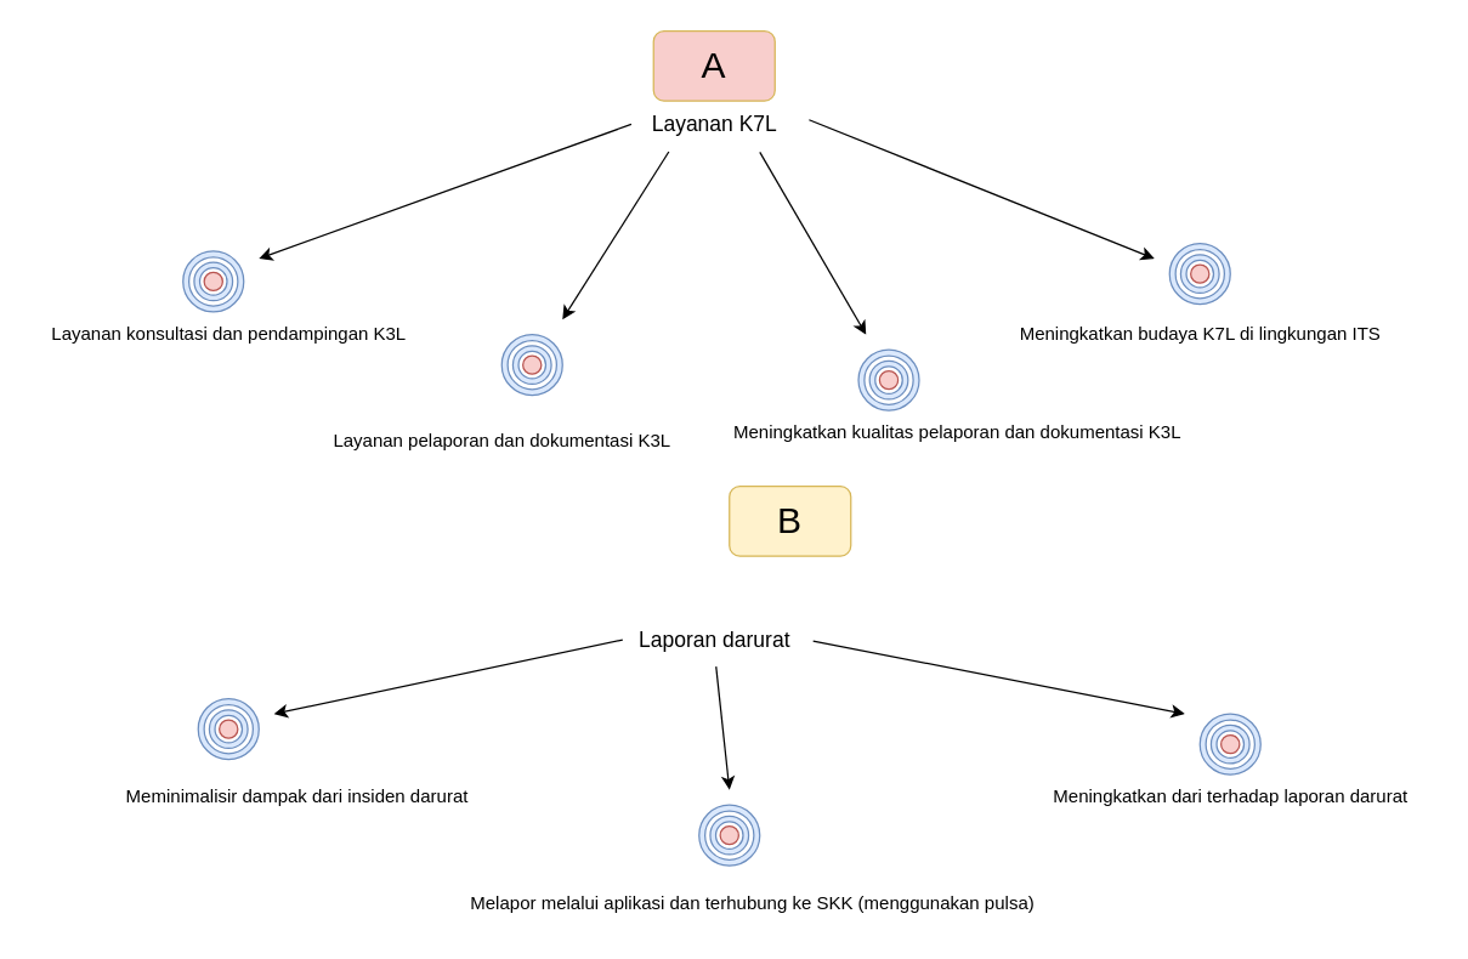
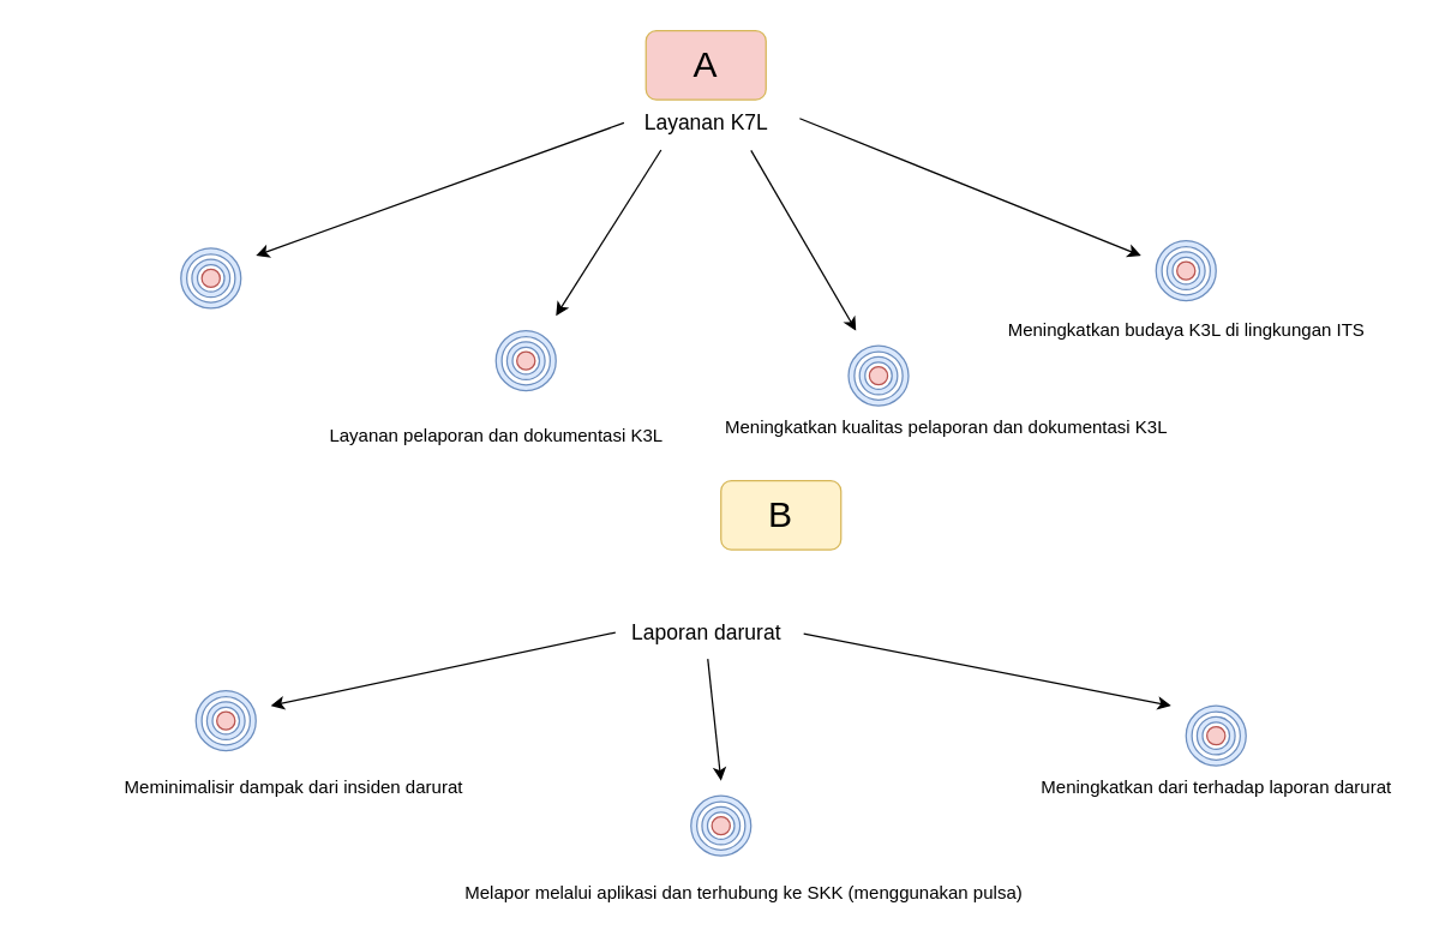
  <mxCell id="0" />
  <mxCell id="1" parent="0" />
  <mxCell id="2" value="A" style="rounded=1;whiteSpace=wrap;html=1;fillColor=#f8cecc;strokeColor=#d6b656;fontSize=24;" vertex="1" parent="1"><mxGeometry x="430" y="20" width="80" height="46" as="geometry" /></mxCell>
  <mxCell id="3" value="Layanan K7L" style="text;html=1;align=center;verticalAlign=middle;resizable=0;points=[];autosize=1;strokeColor=none;fillColor=none;fontSize=14;" vertex="1" parent="1"><mxGeometry x="415" y="66" width="110" height="30" as="geometry" /></mxCell>
  <mxCell id="4" value="" style="group" vertex="1" connectable="0" parent="1"><mxGeometry x="330.003" y="220" width="40" height="40" as="geometry" /></mxCell>
  <mxCell id="5" value="" style="verticalLabelPosition=bottom;verticalAlign=top;html=1;shape=mxgraph.basic.donut;dx=3.9;fillColor=#dae8fc;strokeColor=#6c8ebf;" vertex="1" parent="4"><mxGeometry width="40" height="40" as="geometry" /></mxCell>
  <mxCell id="6" value="" style="verticalLabelPosition=bottom;verticalAlign=top;html=1;shape=mxgraph.basic.donut;dx=3.68;fillColor=#dae8fc;strokeColor=#6c8ebf;" vertex="1" parent="4"><mxGeometry x="7.333" y="7.333" width="25.333" height="25.333" as="geometry" /></mxCell>
  <mxCell id="7" value="" style="verticalLabelPosition=bottom;verticalAlign=top;html=1;shape=mxgraph.basic.donut;dx=6.09;fillColor=#f8cecc;strokeColor=#b85450;" vertex="1" parent="4"><mxGeometry x="13.917" y="13.92" width="12.17" height="12.17" as="geometry" /></mxCell>
- <mxCell id="8" value="Layanan konsultasi dan pendampingan K3L" style="text;html=1;align=center;verticalAlign=middle;resizable=0;points=[];autosize=1;strokeColor=none;fillColor=none;" vertex="1" parent="1"><mxGeometry x="20" y="205" width="260" height="30" as="geometry" /></mxCell>
  <mxCell id="9" value="" style="group" vertex="1" connectable="0" parent="1"><mxGeometry x="120.003" y="165" width="40" height="40" as="geometry" /></mxCell>
  <mxCell id="10" value="" style="verticalLabelPosition=bottom;verticalAlign=top;html=1;shape=mxgraph.basic.donut;dx=3.9;fillColor=#dae8fc;strokeColor=#6c8ebf;" vertex="1" parent="9"><mxGeometry width="40" height="40" as="geometry" /></mxCell>
  <mxCell id="11" value="" style="verticalLabelPosition=bottom;verticalAlign=top;html=1;shape=mxgraph.basic.donut;dx=3.68;fillColor=#dae8fc;strokeColor=#6c8ebf;" vertex="1" parent="9"><mxGeometry x="7.333" y="7.333" width="25.333" height="25.333" as="geometry" /></mxCell>
  <mxCell id="12" value="" style="verticalLabelPosition=bottom;verticalAlign=top;html=1;shape=mxgraph.basic.donut;dx=6.09;fillColor=#f8cecc;strokeColor=#b85450;" vertex="1" parent="9"><mxGeometry x="13.917" y="13.92" width="12.17" height="12.17" as="geometry" /></mxCell>
  <mxCell id="13" value="Layanan pelaporan dan dokumentasi K3L" style="text;html=1;align=center;verticalAlign=middle;resizable=0;points=[];autosize=1;strokeColor=none;fillColor=none;" vertex="1" parent="1"><mxGeometry x="210" y="275" width="240" height="30" as="geometry" /></mxCell>
  <mxCell id="14" value="B" style="rounded=1;whiteSpace=wrap;html=1;fillColor=#fff2cc;strokeColor=#d6b656;fontSize=24;" vertex="1" parent="1"><mxGeometry x="480" y="320" width="80" height="46" as="geometry" /></mxCell>
  <mxCell id="15" value="Laporan darurat" style="text;html=1;align=center;verticalAlign=middle;resizable=0;points=[];autosize=1;strokeColor=none;fillColor=none;fontSize=14;" vertex="1" parent="1"><mxGeometry x="410" y="406" width="120" height="30" as="geometry" /></mxCell>
  <mxCell id="16" value="" style="group" vertex="1" connectable="0" parent="1"><mxGeometry x="770.003" y="160" width="40" height="40" as="geometry" /></mxCell>
  <mxCell id="17" value="" style="verticalLabelPosition=bottom;verticalAlign=top;html=1;shape=mxgraph.basic.donut;dx=3.9;fillColor=#dae8fc;strokeColor=#6c8ebf;" vertex="1" parent="16"><mxGeometry width="40" height="40" as="geometry" /></mxCell>
  <mxCell id="18" value="" style="verticalLabelPosition=bottom;verticalAlign=top;html=1;shape=mxgraph.basic.donut;dx=3.68;fillColor=#dae8fc;strokeColor=#6c8ebf;" vertex="1" parent="16"><mxGeometry x="7.333" y="7.333" width="25.333" height="25.333" as="geometry" /></mxCell>
  <mxCell id="19" value="" style="verticalLabelPosition=bottom;verticalAlign=top;html=1;shape=mxgraph.basic.donut;dx=6.09;fillColor=#f8cecc;strokeColor=#b85450;" vertex="1" parent="16"><mxGeometry x="13.917" y="13.92" width="12.17" height="12.17" as="geometry" /></mxCell>
  <mxCell id="20" value="" style="group" vertex="1" connectable="0" parent="1"><mxGeometry x="565.003" y="230" width="40" height="40" as="geometry" /></mxCell>
  <mxCell id="21" value="" style="verticalLabelPosition=bottom;verticalAlign=top;html=1;shape=mxgraph.basic.donut;dx=3.9;fillColor=#dae8fc;strokeColor=#6c8ebf;" vertex="1" parent="20"><mxGeometry width="40" height="40" as="geometry" /></mxCell>
  <mxCell id="22" value="" style="verticalLabelPosition=bottom;verticalAlign=top;html=1;shape=mxgraph.basic.donut;dx=3.68;fillColor=#dae8fc;strokeColor=#6c8ebf;" vertex="1" parent="20"><mxGeometry x="7.333" y="7.333" width="25.333" height="25.333" as="geometry" /></mxCell>
  <mxCell id="23" value="" style="verticalLabelPosition=bottom;verticalAlign=top;html=1;shape=mxgraph.basic.donut;dx=6.09;fillColor=#f8cecc;strokeColor=#b85450;" vertex="1" parent="20"><mxGeometry x="13.917" y="13.92" width="12.17" height="12.17" as="geometry" /></mxCell>
  <mxCell id="24" value="Meningkatkan kualitas pelaporan dan dokumentasi K3L" style="text;html=1;align=center;verticalAlign=middle;resizable=0;points=[];autosize=1;strokeColor=none;fillColor=none;" vertex="1" parent="1"><mxGeometry x="470" y="270" width="320" height="30" as="geometry" /></mxCell>
- <mxCell id="25" value="Meningkatkan budaya K7L di lingkungan ITS" style="text;html=1;align=center;verticalAlign=middle;resizable=0;points=[];autosize=1;strokeColor=none;fillColor=none;" vertex="1" parent="1"><mxGeometry x="660" y="205" width="260" height="30" as="geometry" /></mxCell>
+ <mxCell id="25" value="Meningkatkan budaya K3L di lingkungan ITS" style="text;html=1;align=center;verticalAlign=middle;resizable=0;points=[];autosize=1;strokeColor=none;fillColor=none;" vertex="1" parent="1"><mxGeometry x="660" y="205" width="260" height="30" as="geometry" /></mxCell>
  <mxCell id="26" value="Meminimalisir dampak dari insiden darurat" style="text;html=1;align=center;verticalAlign=middle;resizable=0;points=[];autosize=1;strokeColor=none;fillColor=none;" vertex="1" parent="1"><mxGeometry x="70" y="510" width="250" height="30" as="geometry" /></mxCell>
  <mxCell id="27" value="Meningkatkan dari terhadap laporan darurat" style="text;html=1;align=center;verticalAlign=middle;resizable=0;points=[];autosize=1;strokeColor=none;fillColor=none;" vertex="1" parent="1"><mxGeometry x="675" y="510" width="270" height="30" as="geometry" /></mxCell>
  <mxCell id="28" value="Melapor melalui aplikasi dan terhubung ke SKK (menggunakan pulsa)" style="text;html=1;align=center;verticalAlign=middle;resizable=0;points=[];autosize=1;strokeColor=none;fillColor=none;" vertex="1" parent="1"><mxGeometry x="300" y="580" width="390" height="30" as="geometry" /></mxCell>
  <mxCell id="29" value="" style="endArrow=classic;html=1;rounded=0;exitX=0.003;exitY=0.514;exitDx=0;exitDy=0;exitPerimeter=0;" edge="1" parent="1" source="3"><mxGeometry width="50" height="50" relative="1" as="geometry"><mxPoint x="430" y="81" as="sourcePoint" /><mxPoint x="170" y="170" as="targetPoint" /></mxGeometry></mxCell>
  <mxCell id="30" value="" style="endArrow=classic;html=1;rounded=0;exitX=0.228;exitY=1.117;exitDx=0;exitDy=0;exitPerimeter=0;" edge="1" parent="1" source="3"><mxGeometry width="50" height="50" relative="1" as="geometry"><mxPoint x="480" y="320" as="sourcePoint" /><mxPoint x="370" y="210" as="targetPoint" /></mxGeometry></mxCell>
  <mxCell id="31" value="" style="endArrow=classic;html=1;rounded=0;exitX=0.773;exitY=1.125;exitDx=0;exitDy=0;exitPerimeter=0;" edge="1" parent="1" source="3"><mxGeometry width="50" height="50" relative="1" as="geometry"><mxPoint x="480" y="150" as="sourcePoint" /><mxPoint x="570" y="220" as="targetPoint" /></mxGeometry></mxCell>
  <mxCell id="32" value="" style="endArrow=classic;html=1;rounded=0;exitX=1.068;exitY=0.417;exitDx=0;exitDy=0;exitPerimeter=0;" edge="1" parent="1" source="3"><mxGeometry width="50" height="50" relative="1" as="geometry"><mxPoint x="480" y="150" as="sourcePoint" /><mxPoint x="760" y="170" as="targetPoint" /></mxGeometry></mxCell>
  <mxCell id="33" value="" style="group" vertex="1" connectable="0" parent="1"><mxGeometry x="130.003" y="460" width="40" height="40" as="geometry" /></mxCell>
  <mxCell id="34" value="" style="verticalLabelPosition=bottom;verticalAlign=top;html=1;shape=mxgraph.basic.donut;dx=3.9;fillColor=#dae8fc;strokeColor=#6c8ebf;" vertex="1" parent="33"><mxGeometry width="40" height="40" as="geometry" /></mxCell>
  <mxCell id="35" value="" style="verticalLabelPosition=bottom;verticalAlign=top;html=1;shape=mxgraph.basic.donut;dx=3.68;fillColor=#dae8fc;strokeColor=#6c8ebf;" vertex="1" parent="33"><mxGeometry x="7.333" y="7.333" width="25.333" height="25.333" as="geometry" /></mxCell>
  <mxCell id="36" value="" style="verticalLabelPosition=bottom;verticalAlign=top;html=1;shape=mxgraph.basic.donut;dx=6.09;fillColor=#f8cecc;strokeColor=#b85450;" vertex="1" parent="33"><mxGeometry x="13.917" y="13.92" width="12.17" height="12.17" as="geometry" /></mxCell>
  <mxCell id="37" value="" style="group" vertex="1" connectable="0" parent="1"><mxGeometry x="460.003" y="530" width="40" height="40" as="geometry" /></mxCell>
  <mxCell id="38" value="" style="verticalLabelPosition=bottom;verticalAlign=top;html=1;shape=mxgraph.basic.donut;dx=3.9;fillColor=#dae8fc;strokeColor=#6c8ebf;" vertex="1" parent="37"><mxGeometry width="40" height="40" as="geometry" /></mxCell>
  <mxCell id="39" value="" style="verticalLabelPosition=bottom;verticalAlign=top;html=1;shape=mxgraph.basic.donut;dx=3.68;fillColor=#dae8fc;strokeColor=#6c8ebf;" vertex="1" parent="37"><mxGeometry x="7.333" y="7.333" width="25.333" height="25.333" as="geometry" /></mxCell>
  <mxCell id="40" value="" style="verticalLabelPosition=bottom;verticalAlign=top;html=1;shape=mxgraph.basic.donut;dx=6.09;fillColor=#f8cecc;strokeColor=#b85450;" vertex="1" parent="37"><mxGeometry x="13.917" y="13.92" width="12.17" height="12.17" as="geometry" /></mxCell>
  <mxCell id="41" value="" style="group" vertex="1" connectable="0" parent="1"><mxGeometry x="790.003" y="470" width="40" height="40" as="geometry" /></mxCell>
  <mxCell id="42" value="" style="verticalLabelPosition=bottom;verticalAlign=top;html=1;shape=mxgraph.basic.donut;dx=3.9;fillColor=#dae8fc;strokeColor=#6c8ebf;" vertex="1" parent="41"><mxGeometry width="40" height="40" as="geometry" /></mxCell>
  <mxCell id="43" value="" style="verticalLabelPosition=bottom;verticalAlign=top;html=1;shape=mxgraph.basic.donut;dx=3.68;fillColor=#dae8fc;strokeColor=#6c8ebf;" vertex="1" parent="41"><mxGeometry x="7.333" y="7.333" width="25.333" height="25.333" as="geometry" /></mxCell>
  <mxCell id="44" value="" style="verticalLabelPosition=bottom;verticalAlign=top;html=1;shape=mxgraph.basic.donut;dx=6.09;fillColor=#f8cecc;strokeColor=#b85450;" vertex="1" parent="41"><mxGeometry x="13.917" y="13.92" width="12.17" height="12.17" as="geometry" /></mxCell>
  <mxCell id="45" value="" style="endArrow=classic;html=1;rounded=0;exitX=0.51;exitY=1.093;exitDx=0;exitDy=0;exitPerimeter=0;" edge="1" parent="1" source="15"><mxGeometry width="50" height="50" relative="1" as="geometry"><mxPoint x="470" y="550" as="sourcePoint" /><mxPoint x="480" y="520" as="targetPoint" /></mxGeometry></mxCell>
  <mxCell id="46" value="" style="endArrow=classic;html=1;rounded=0;exitX=-0.003;exitY=0.507;exitDx=0;exitDy=0;exitPerimeter=0;" edge="1" parent="1" source="15"><mxGeometry width="50" height="50" relative="1" as="geometry"><mxPoint x="430" y="540" as="sourcePoint" /><mxPoint x="180" y="470" as="targetPoint" /></mxGeometry></mxCell>
  <mxCell id="47" value="" style="endArrow=classic;html=1;rounded=0;exitX=1.043;exitY=0.533;exitDx=0;exitDy=0;exitPerimeter=0;" edge="1" parent="1" source="15"><mxGeometry width="50" height="50" relative="1" as="geometry"><mxPoint x="640" y="540" as="sourcePoint" /><mxPoint x="780" y="470" as="targetPoint" /></mxGeometry></mxCell>
